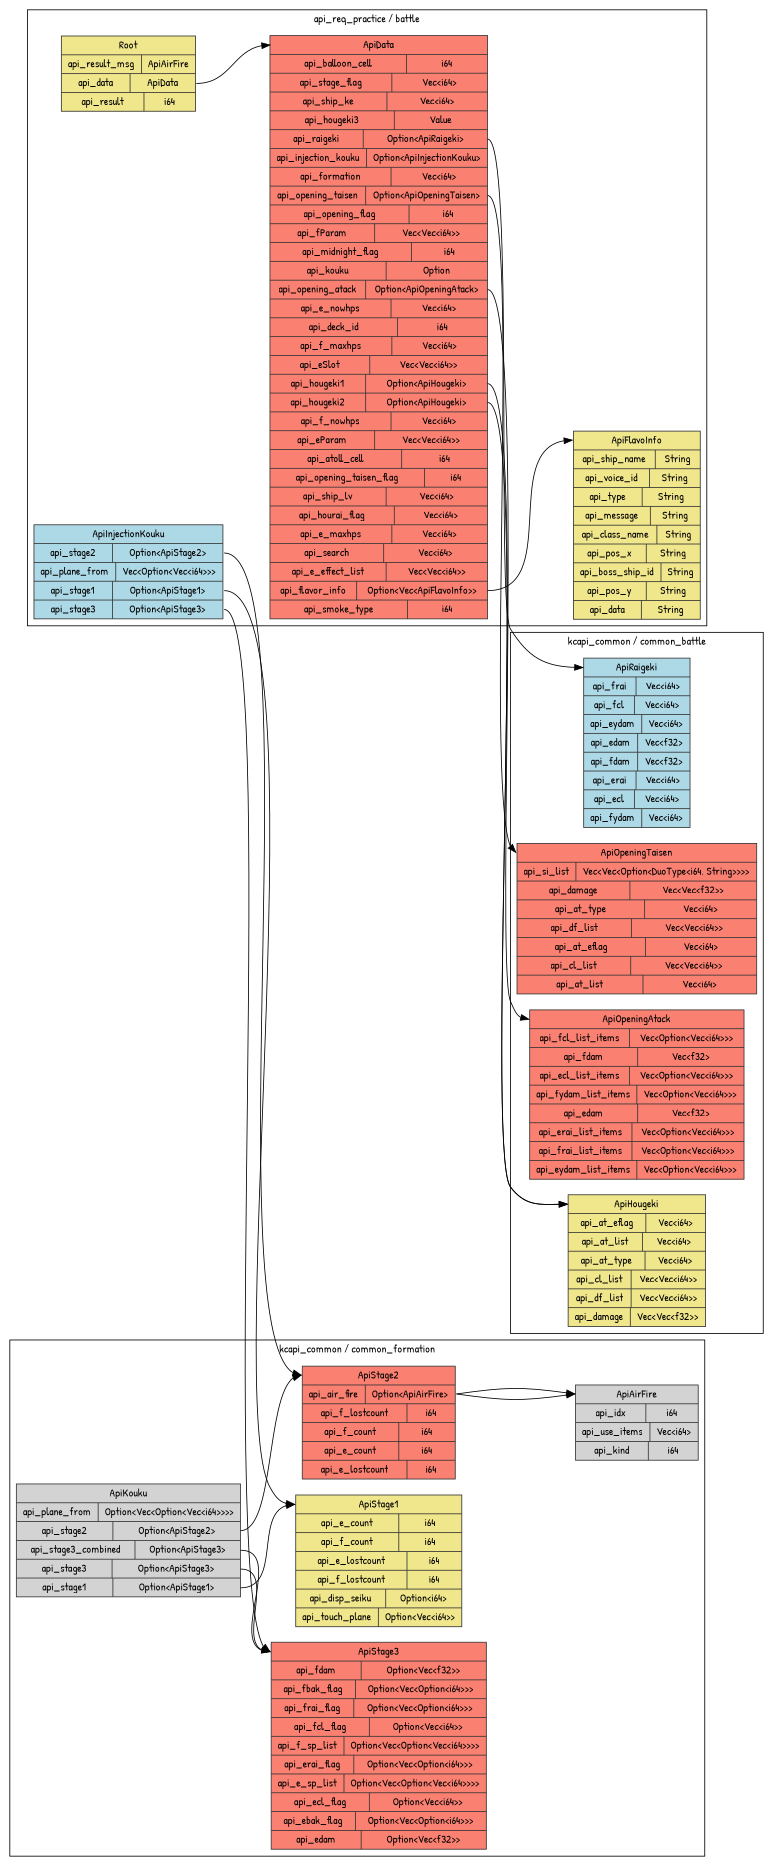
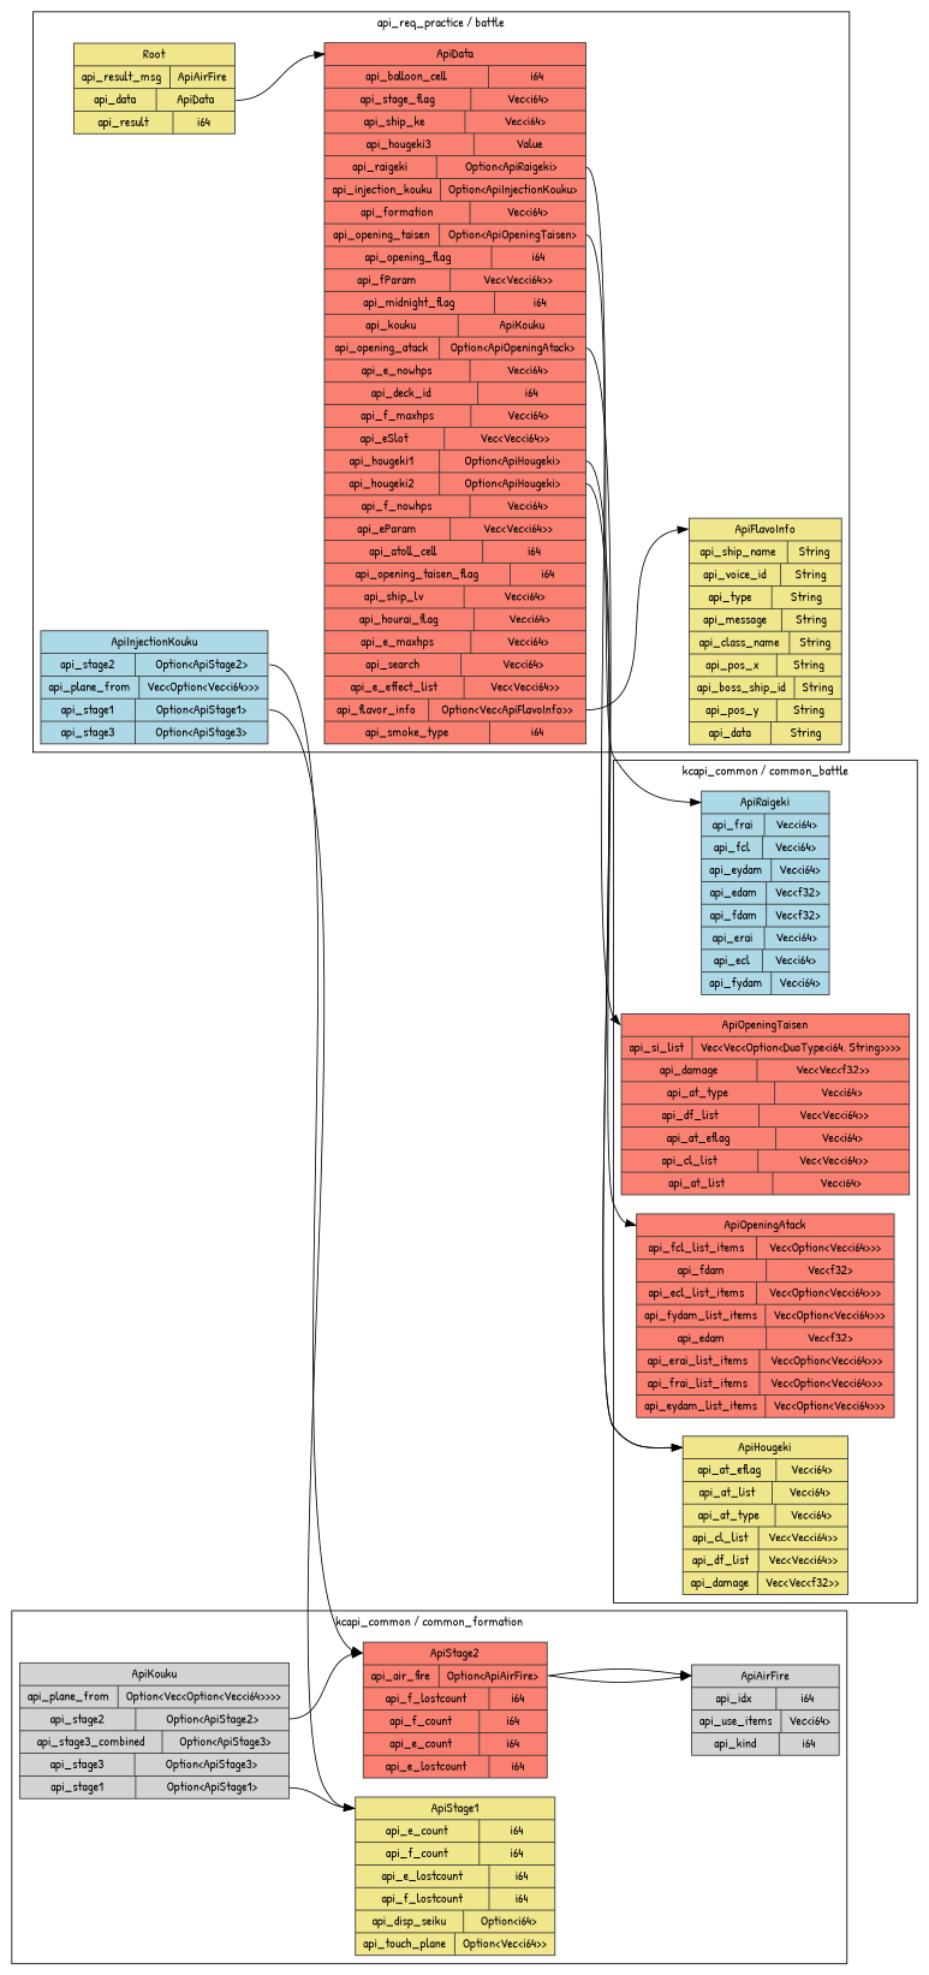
  digraph {
    fontname="Patrick Hand"
    rankdir=LR
    node [color=gray20 fillcolor=salmon fontname="Patrick Hand" shape=record style="solid,filled"]
    edge [fontname="Patrick Hand" headport="ApiStage3:w" tailport="api_stage2:e"]
    n1 [fillcolor=khaki label="<Root> Root  | { api_result_msg | <api_result_msg> ApiAirFire } | { api_data | <api_data> ApiData } | { api_result | <api_result> i64 }"]
-   n2 [label="<ApiData> ApiData  | { api_balloon_cell | <api_balloon_cell> i64 } | { api_stage_flag | <api_stage_flag> Vec\<i64\> } | { api_ship_ke | <api_ship_ke> Vec\<i64\> } | { api_hougeki3 | <api_hougeki3> Value } | { api_raigeki | <api_raigeki> Option\<ApiRaigeki\> } | { api_injection_kouku | <api_injection_kouku> Option\<ApiInjectionKouku\> } | { api_formation | <api_formation> Vec\<i64\> } | { api_opening_taisen | <api_opening_taisen> Option\<ApiOpeningTaisen\> } | { api_opening_flag | <api_opening_flag> i64 } | { api_fParam | <api_fParam> Vec\<Vec\<i64\>\> } | { api_midnight_flag | <api_midnight_flag> i64 } | { api_kouku | <api_kouku> Option } | { api_opening_atack | <api_opening_atack> Option\<ApiOpeningAtack\> } | { api_e_nowhps | <api_e_nowhps> Vec\<i64\> } | { api_deck_id | <api_deck_id> i64 } | { api_f_maxhps | <api_f_maxhps> Vec\<i64\> } | { api_eSlot | <api_eSlot> Vec\<Vec\<i64\>\> } | { api_hougeki1 | <api_hougeki1> Option\<ApiHougeki\> } | { api_hougeki2 | <api_hougeki2> Option\<ApiHougeki\> } | { api_f_nowhps | <api_f_nowhps> Vec\<i64\> } | { api_eParam | <api_eParam> Vec\<Vec\<i64\>\> } | { api_atoll_cell | <api_atoll_cell> i64 } | { api_opening_taisen_flag | <api_opening_taisen_flag> i64 } | { api_ship_lv | <api_ship_lv> Vec\<i64\> } | { api_hourai_flag | <api_hourai_flag> Vec\<i64\> } | { api_e_maxhps | <api_e_maxhps> Vec\<i64\> } | { api_search | <api_search> Vec\<i64\> } | { api_e_effect_list | <api_e_effect_list> Vec\<Vec\<i64\>\> } | { api_flavor_info | <api_flavor_info> Option\<Vec\<ApiFlavoInfo\>\> } | { api_smoke_type | <api_smoke_type> i64 }"]
+   n2 [label="<ApiData> ApiData  | { api_balloon_cell | <api_balloon_cell> i64 } | { api_stage_flag | <api_stage_flag> Vec\<i64\> } | { api_ship_ke | <api_ship_ke> Vec\<i64\> } | { api_hougeki3 | <api_hougeki3> Value } | { api_raigeki | <api_raigeki> Option\<ApiRaigeki\> } | { api_injection_kouku | <api_injection_kouku> Option\<ApiInjectionKouku\> } | { api_formation | <api_formation> Vec\<i64\> } | { api_opening_taisen | <api_opening_taisen> Option\<ApiOpeningTaisen\> } | { api_opening_flag | <api_opening_flag> i64 } | { api_fParam | <api_fParam> Vec\<Vec\<i64\>\> } | { api_midnight_flag | <api_midnight_flag> i64 } | { api_kouku | <api_kouku> ApiKouku } | { api_opening_atack | <api_opening_atack> Option\<ApiOpeningAtack\> } | { api_e_nowhps | <api_e_nowhps> Vec\<i64\> } | { api_deck_id | <api_deck_id> i64 } | { api_f_maxhps | <api_f_maxhps> Vec\<i64\> } | { api_eSlot | <api_eSlot> Vec\<Vec\<i64\>\> } | { api_hougeki1 | <api_hougeki1> Option\<ApiHougeki\> } | { api_hougeki2 | <api_hougeki2> Option\<ApiHougeki\> } | { api_f_nowhps | <api_f_nowhps> Vec\<i64\> } | { api_eParam | <api_eParam> Vec\<Vec\<i64\>\> } | { api_atoll_cell | <api_atoll_cell> i64 } | { api_opening_taisen_flag | <api_opening_taisen_flag> i64 } | { api_ship_lv | <api_ship_lv> Vec\<i64\> } | { api_hourai_flag | <api_hourai_flag> Vec\<i64\> } | { api_e_maxhps | <api_e_maxhps> Vec\<i64\> } | { api_search | <api_search> Vec\<i64\> } | { api_e_effect_list | <api_e_effect_list> Vec\<Vec\<i64\>\> } | { api_flavor_info | <api_flavor_info> Option\<Vec\<ApiFlavoInfo\>\> } | { api_smoke_type | <api_smoke_type> i64 }"]
    n3 [fillcolor=khaki label="<ApiFlavoInfo> ApiFlavoInfo  | { api_ship_name | <api_ship_name> String } | { api_voice_id | <api_voice_id> String } | { api_type | <api_type> String } | { api_message | <api_message> String } | { api_class_name | <api_class_name> String } | { api_pos_x | <api_pos_x> String } | { api_boss_ship_id | <api_boss_ship_id> String } | { api_pos_y | <api_pos_y> String } | { api_data | <api_data> String }"]
    n4 [fillcolor=lightblue label="<ApiInjectionKouku> ApiInjectionKouku  | { api_stage2 | <api_stage2> Option\<ApiStage2\> } | { api_plane_from | <api_plane_from> Vec\<Option\<Vec\<i64\>\>\> } | { api_stage1 | <api_stage1> Option\<ApiStage1\> } | { api_stage3 | <api_stage3> Option\<ApiStage3\> }"]
    n5 [fillcolor=lightgrey label="<ApiKouku> ApiKouku  | { api_plane_from | <api_plane_from> Option\<Vec\<Option\<Vec\<i64\>\>\>\> } | { api_stage2 | <api_stage2> Option\<ApiStage2\> } | { api_stage3_combined | <api_stage3_combined> Option\<ApiStage3\> } | { api_stage3 | <api_stage3> Option\<ApiStage3\> } | { api_stage1 | <api_stage1> Option\<ApiStage1\> }"]
    n6 [label="<ApiStage2> ApiStage2  | { api_air_fire | <api_air_fire> Option\<ApiAirFire\> } | { api_f_lostcount | <api_f_lostcount> i64 } | { api_f_count | <api_f_count> i64 } | { api_e_count | <api_e_count> i64 } | { api_e_lostcount | <api_e_lostcount> i64 }"]
-   n7 [label="<ApiStage3> ApiStage3  | { api_fdam | <api_fdam> Option\<Vec\<f32\>\> } | { api_fbak_flag | <api_fbak_flag> Option\<Vec\<Option\<i64\>\>\> } | { api_frai_flag | <api_frai_flag> Option\<Vec\<Option\<i64\>\>\> } | { api_fcl_flag | <api_fcl_flag> Option\<Vec\<i64\>\> } | { api_f_sp_list | <api_f_sp_list> Option\<Vec\<Option\<Vec\<i64\>\>\>\> } | { api_erai_flag | <api_erai_flag> Option\<Vec\<Option\<i64\>\>\> } | { api_e_sp_list | <api_e_sp_list> Option\<Vec\<Option\<Vec\<i64\>\>\>\> } | { api_ecl_flag | <api_ecl_flag> Option\<Vec\<i64\>\> } | { api_ebak_flag | <api_ebak_flag> Option\<Vec\<Option\<i64\>\>\> } | { api_edam | <api_edam> Option\<Vec\<f32\>\> }"]
    n8 [fillcolor=khaki label="<ApiStage1> ApiStage1  | { api_e_count | <api_e_count> i64 } | { api_f_count | <api_f_count> i64 } | { api_e_lostcount | <api_e_lostcount> i64 } | { api_f_lostcount | <api_f_lostcount> i64 } | { api_disp_seiku | <api_disp_seiku> Option\<i64\> } | { api_touch_plane | <api_touch_plane> Option\<Vec\<i64\>\> }"]
    n9 [fillcolor=lightgrey label="<ApiAirFire> ApiAirFire  | { api_idx | <api_idx> i64 } | { api_use_items | <api_use_items> Vec\<i64\> } | { api_kind | <api_kind> i64 }"]
    n10 [fillcolor=lightblue label="<ApiRaigeki> ApiRaigeki  | { api_frai | <api_frai> Vec\<i64\> } | { api_fcl | <api_fcl> Vec\<i64\> } | { api_eydam | <api_eydam> Vec\<i64\> } | { api_edam | <api_edam> Vec\<f32\> } | { api_fdam | <api_fdam> Vec\<f32\> } | { api_erai | <api_erai> Vec\<i64\> } | { api_ecl | <api_ecl> Vec\<i64\> } | { api_fydam | <api_fydam> Vec\<i64\> }"]
    n11 [label="<ApiOpeningTaisen> ApiOpeningTaisen  | { api_si_list | <api_si_list> Vec\<Vec\<Option\<DuoType\<i64, String\>\>\>\> } | { api_damage | <api_damage> Vec\<Vec\<f32\>\> } | { api_at_type | <api_at_type> Vec\<i64\> } | { api_df_list | <api_df_list> Vec\<Vec\<i64\>\> } | { api_at_eflag | <api_at_eflag> Vec\<i64\> } | { api_cl_list | <api_cl_list> Vec\<Vec\<i64\>\> } | { api_at_list | <api_at_list> Vec\<i64\> }"]
    n12 [label="<ApiOpeningAtack> ApiOpeningAtack  | { api_fcl_list_items | <api_fcl_list_items> Vec\<Option\<Vec\<i64\>\>\> } | { api_fdam | <api_fdam> Vec\<f32\> } | { api_ecl_list_items | <api_ecl_list_items> Vec\<Option\<Vec\<i64\>\>\> } | { api_fydam_list_items | <api_fydam_list_items> Vec\<Option\<Vec\<i64\>\>\> } | { api_edam | <api_edam> Vec\<f32\> } | { api_erai_list_items | <api_erai_list_items> Vec\<Option\<Vec\<i64\>\>\> } | { api_frai_list_items | <api_frai_list_items> Vec\<Option\<Vec\<i64\>\>\> } | { api_eydam_list_items | <api_eydam_list_items> Vec\<Option\<Vec\<i64\>\>\> }"]
    n13 [fillcolor=khaki label="<ApiHougeki> ApiHougeki  | { api_at_eflag | <api_at_eflag> Vec\<i64\> } | { api_at_list | <api_at_list> Vec\<i64\> } | { api_at_type | <api_at_type> Vec\<i64\> } | { api_cl_list | <api_cl_list> Vec\<Vec\<i64\>\> } | { api_df_list | <api_df_list> Vec\<Vec\<i64\>\> } | { api_damage | <api_damage> Vec\<Vec\<f32\>\> }"]
    subgraph cluster_1 {
      label="api_req_practice / battle"
      n1
      n2
      n3
      n4
    }
    subgraph cluster_2 {
      label="kcapi_common / common_formation"
      n5
      n6
-     n7
      n8
      n9
    }
    subgraph cluster_3 {
      label="kcapi_common / common_battle"
      n10
      n11
      n12
      n13
    }
    n1 -> n2 [headport="ApiData:w" tailport="api_data:e"]
    n2 -> n3 [headport="ApiFlavoInfo:w" tailport="api_flavor_info:e"]
    n2 -> n10 [headport="ApiRaigeki:w" tailport="api_raigeki:e"]
    n2 -> n11 [headport="ApiOpeningTaisen:w" tailport="api_opening_taisen:e"]
    n2 -> n12 [headport="ApiOpeningAtack:w" tailport="api_opening_atack:e"]
    n2 -> n13 [headport="ApiHougeki:w" tailport="api_hougeki1:e"]
    n2 -> n13 [headport="ApiHougeki:w" tailport="api_hougeki2:e"]
    n4 -> n6 [headport="ApiStage2:w"]
-   n4 -> n7 [tailport="api_stage3:e"]
    n4 -> n8 [headport="ApiStage1:w" tailport="api_stage1:e"]
    n5 -> n6 [headport="ApiStage2:w"]
-   n5 -> n7 [tailport="api_stage3_combined:e"]
-   n5 -> n7 [tailport="api_stage3:e"]
    n5 -> n8 [headport="ApiStage1:w" tailport="api_stage1:e"]
    n6 -> n9 [headport="ApiAirFire:w" tailport="api_air_fire:e"]
    n6 -> n9 [headport="ApiAirFire:w" tailport="api_air_fire:e"]
  }
